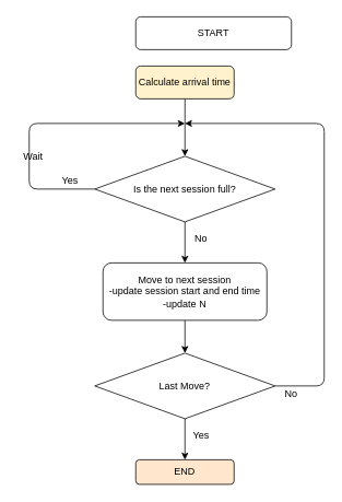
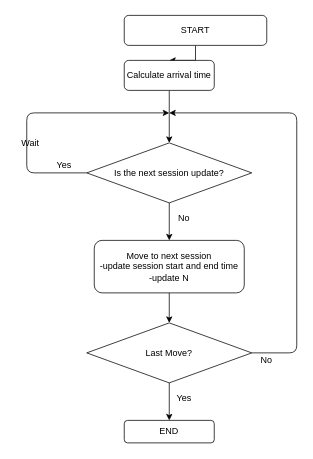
  <mxCell id="0" />
  <mxCell id="1" parent="0" />
- <mxCell id="2" value="Is the next session full?" style="rhombus;whiteSpace=wrap;html=1;" vertex="1" parent="1"><mxGeometry x="115" y="190" width="220" height="80" as="geometry" /></mxCell>
+ <mxCell id="2" value="Is the next session update?" style="rhombus;whiteSpace=wrap;html=1;" vertex="1" parent="1"><mxGeometry x="115" y="190" width="220" height="80" as="geometry" /></mxCell>
  <mxCell id="3" value="" style="endArrow=classic;html=1;exitX=0;exitY=0.5;exitDx=0;exitDy=0;" edge="1" parent="1" source="2"><mxGeometry width="50" height="50" relative="1" as="geometry"><mxPoint x="275" y="260" as="sourcePoint" /><mxPoint x="225" y="150" as="targetPoint" /><Array as="points"><mxPoint x="35" y="230" /><mxPoint x="35" y="150" /></Array></mxGeometry></mxCell>
  <mxCell id="4" value="Wait" style="text;html=1;strokeColor=none;fillColor=none;align=center;verticalAlign=middle;whiteSpace=wrap;rounded=0;" vertex="1" parent="1"><mxGeometry x="20" y="180" width="40" height="20" as="geometry" /></mxCell>
  <mxCell id="5" value="" style="endArrow=classic;html=1;" edge="1" parent="1"><mxGeometry width="50" height="50" relative="1" as="geometry"><mxPoint x="225" y="120" as="sourcePoint" /><mxPoint x="225" y="190" as="targetPoint" /></mxGeometry></mxCell>
  <mxCell id="6" value="Yes" style="text;html=1;strokeColor=none;fillColor=none;align=center;verticalAlign=middle;whiteSpace=wrap;rounded=0;" vertex="1" parent="1"><mxGeometry x="65" y="210" width="40" height="20" as="geometry" /></mxCell>
  <mxCell id="7" value="No" style="text;html=1;strokeColor=none;fillColor=none;align=center;verticalAlign=middle;whiteSpace=wrap;rounded=0;" vertex="1" parent="1"><mxGeometry x="225" y="280" width="40" height="20" as="geometry" /></mxCell>
  <mxCell id="8" value="" style="endArrow=classic;html=1;exitX=0.5;exitY=1;exitDx=0;exitDy=0;" edge="1" parent="1" source="2"><mxGeometry width="50" height="50" relative="1" as="geometry"><mxPoint x="275" y="260" as="sourcePoint" /><mxPoint x="225" y="320" as="targetPoint" /></mxGeometry></mxCell>
  <mxCell id="9" value="Move to next session&lt;br&gt;-update session start and end time&lt;br&gt;-update N" style="rounded=1;whiteSpace=wrap;html=1;" vertex="1" parent="1"><mxGeometry x="125" y="320" width="200" height="70" as="geometry" /></mxCell>
  <mxCell id="10" value="" style="endArrow=classic;html=1;exitX=0.5;exitY=1;exitDx=0;exitDy=0;" edge="1" parent="1" source="9"><mxGeometry width="50" height="50" relative="1" as="geometry"><mxPoint x="275" y="310" as="sourcePoint" /><mxPoint x="225" y="430" as="targetPoint" /></mxGeometry></mxCell>
  <mxCell id="11" value="Last Move?" style="rhombus;whiteSpace=wrap;html=1;" vertex="1" parent="1"><mxGeometry x="115" y="430" width="220" height="80" as="geometry" /></mxCell>
  <mxCell id="12" value="" style="endArrow=classic;html=1;exitX=1;exitY=0.5;exitDx=0;exitDy=0;" edge="1" parent="1" source="11"><mxGeometry width="50" height="50" relative="1" as="geometry"><mxPoint x="275" y="310" as="sourcePoint" /><mxPoint x="225" y="150" as="targetPoint" /><Array as="points"><mxPoint x="395" y="470" /><mxPoint x="395" y="150" /></Array></mxGeometry></mxCell>
  <mxCell id="13" value="No" style="text;html=1;strokeColor=none;fillColor=none;align=center;verticalAlign=middle;whiteSpace=wrap;rounded=0;" vertex="1" parent="1"><mxGeometry x="335" y="470" width="40" height="20" as="geometry" /></mxCell>
  <mxCell id="14" value="" style="endArrow=classic;html=1;exitX=0.5;exitY=1;exitDx=0;exitDy=0;" edge="1" parent="1" source="11"><mxGeometry width="50" height="50" relative="1" as="geometry"><mxPoint x="275" y="370" as="sourcePoint" /><mxPoint x="225" y="560" as="targetPoint" /></mxGeometry></mxCell>
  <mxCell id="15" value="Yes" style="text;html=1;strokeColor=none;fillColor=none;align=center;verticalAlign=middle;whiteSpace=wrap;rounded=0;" vertex="1" parent="1"><mxGeometry x="225" y="520" width="40" height="20" as="geometry" /></mxCell>
+ <mxCell id="16" style="edgeStyle=orthogonalEdgeStyle;rounded=0;orthogonalLoop=1;jettySize=auto;html=1;exitX=0.5;exitY=1;exitDx=0;exitDy=0;entryX=0.5;entryY=0;entryDx=0;entryDy=0;" edge="1" parent="1" source="17" target="19"><mxGeometry relative="1" as="geometry" /></mxCell>
  <mxCell id="17" value="START" style="rounded=1;whiteSpace=wrap;html=1;" vertex="1" parent="1"><mxGeometry x="165" y="20" width="190" height="40" as="geometry" /></mxCell>
- <mxCell id="18" value="END" style="rounded=1;whiteSpace=wrap;html=1;fillColor=#ffe6cc;" vertex="1" parent="1"><mxGeometry x="165" y="560" width="120" height="30" as="geometry" /></mxCell>
- <mxCell id="19" value="Calculate arrival time" style="rounded=1;whiteSpace=wrap;html=1;fillColor=#fff2cc;" vertex="1" parent="1"><mxGeometry x="165" y="80" width="120" height="40" as="geometry" /></mxCell>
+ <mxCell id="18" value="END" style="rounded=1;whiteSpace=wrap;html=1;" vertex="1" parent="1"><mxGeometry x="165" y="560" width="120" height="30" as="geometry" /></mxCell>
+ <mxCell id="19" value="Calculate arrival time" style="rounded=1;whiteSpace=wrap;html=1;" vertex="1" parent="1"><mxGeometry x="165" y="80" width="120" height="40" as="geometry" /></mxCell>
